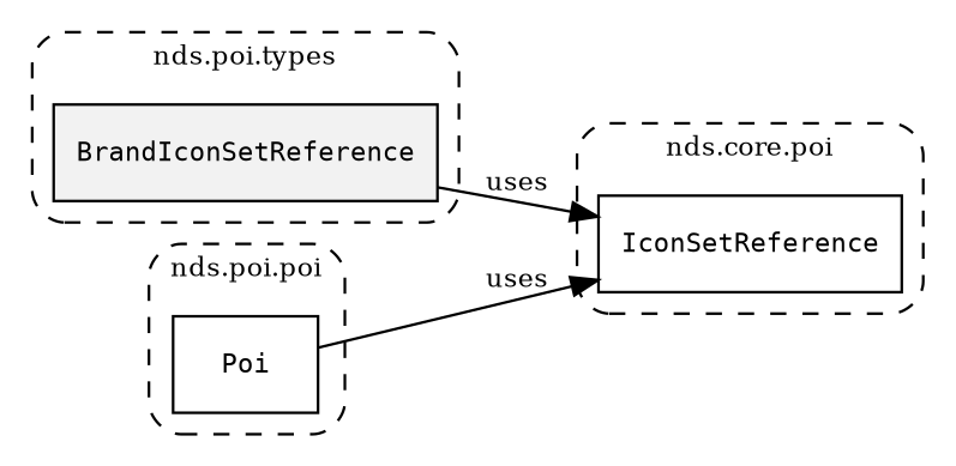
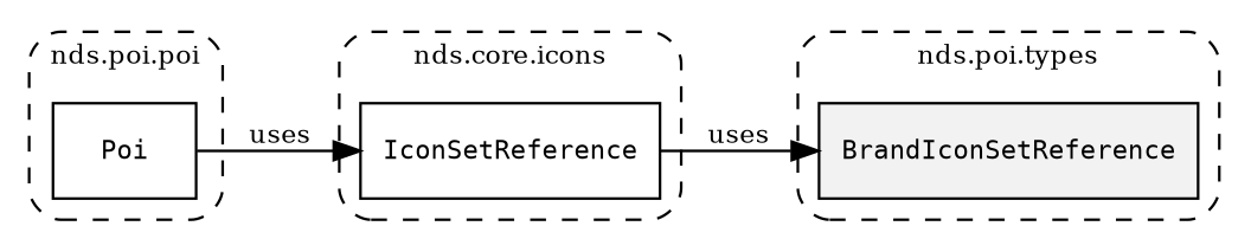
  digraph {
    fontsize=10
    rankdir=LR
    node [fontsize=10 shape=box]
    edge [fontsize=10]
    n1 [fillcolor="#0000000D" label=<<font face="monospace"><table align="center" border="0" cellspacing="0" cellpadding="0"><tr><td href="../../../content/packages/nds.poi.types.html#Subtype-BrandIconSetReference" title="Subtype defined in nds.poi.types">BrandIconSetReference</td></tr></table></font>> style=filled]
    n2 [label=<<font face="monospace"><table align="center" border="0" cellspacing="0" cellpadding="0"><tr><td href="../../../content/packages/nds.core.icons.html#Subtype-IconSetReference" title="Subtype defined in nds.core.icons">IconSetReference</td></tr></table></font>>]
    n3 [label=<<font face="monospace"><table align="center" border="0" cellspacing="0" cellpadding="0"><tr><td href="../../../content/packages/nds.poi.poi.html#Structure-Poi" title="Structure defined in nds.poi.poi">Poi</td></tr></table></font>>]
    subgraph cluster_1 {
      label="nds.poi.types"
      style="dashed, rounded"
      n1
    }
    subgraph cluster_2 {
-     label="nds.core.poi"
+     label="nds.core.icons"
      style="dashed, rounded"
      n2
    }
    subgraph cluster_3 {
      label="nds.poi.poi"
      style="dashed, rounded"
      n3
    }
-   n1 -> n2 [label=uses]
+   n2 -> n1 [label=uses]
    n3 -> n2 [label=uses]
  }
